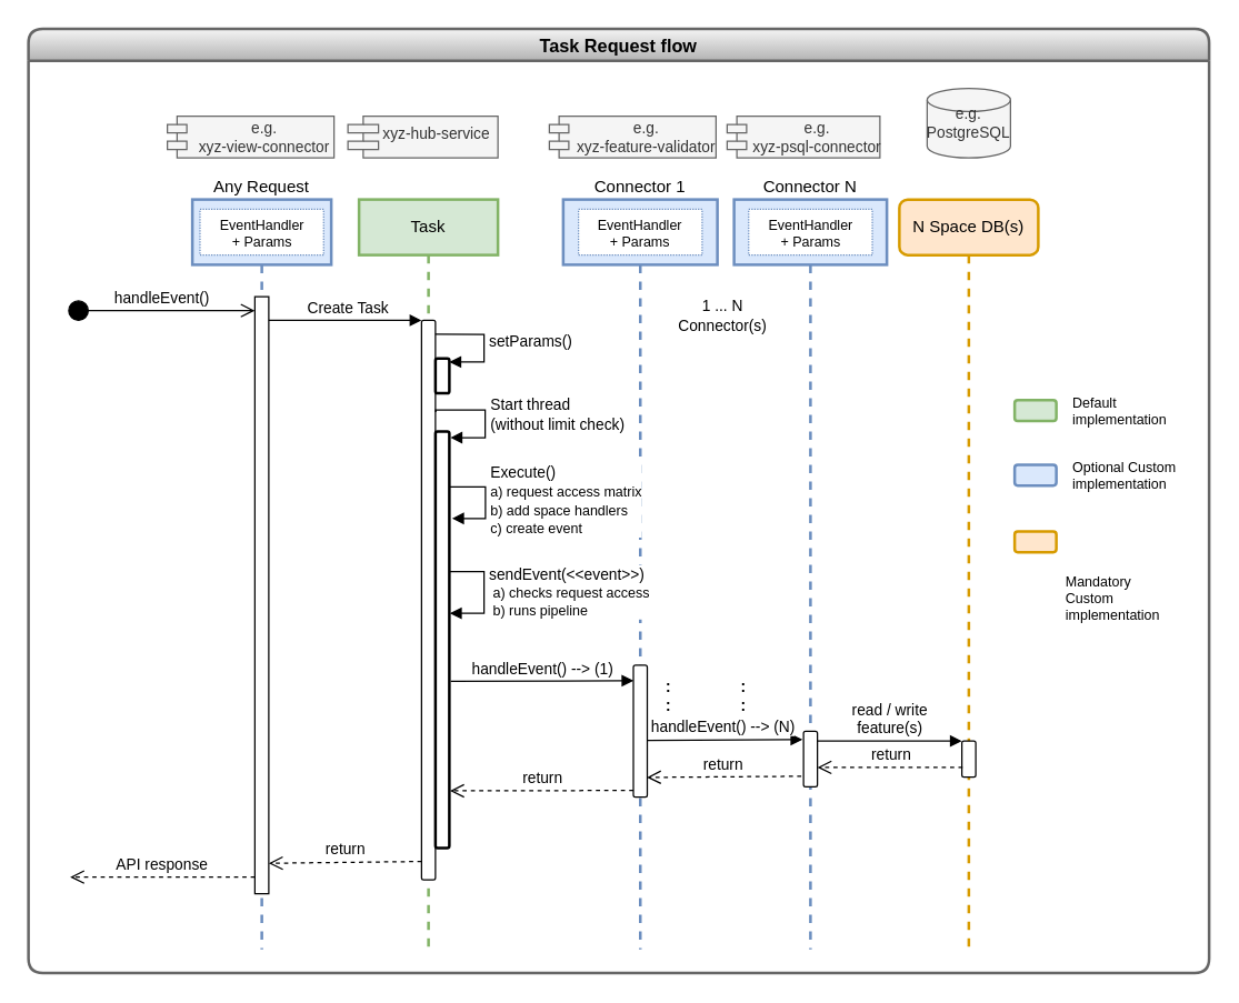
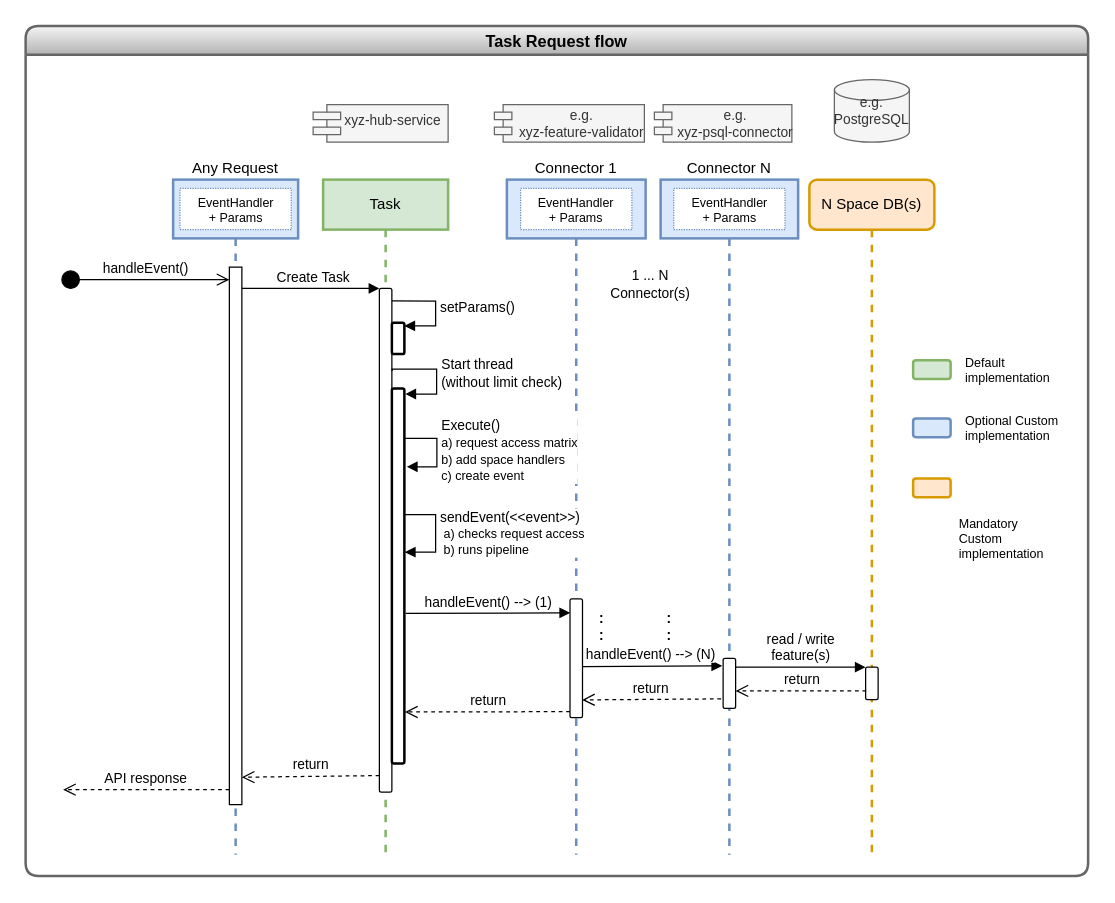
  <mxCell id="0" />
  <mxCell id="1" parent="0" />
  <mxCell id="2" value="Any Request" style="shape=umlLifeline;perimeter=lifelinePerimeter;whiteSpace=wrap;html=1;container=1;collapsible=0;recursiveResize=0;outlineConnect=0;fillColor=#dae8fc;strokeColor=#6c8ebf;strokeWidth=2;size=47;labelPosition=center;verticalLabelPosition=top;align=center;verticalAlign=bottom;" vertex="1" parent="1"><mxGeometry x="138" y="143" width="100" height="540" as="geometry" /></mxCell>
  <mxCell id="3" value="" style="html=1;points=[];perimeter=orthogonalPerimeter;" vertex="1" parent="2"><mxGeometry x="45" y="70" width="10" height="430" as="geometry" /></mxCell>
  <mxCell id="4" value="API response" style="html=1;verticalAlign=bottom;endArrow=open;dashed=1;endSize=8;exitX=0;exitY=0.986;rounded=0;fontSize=11;exitDx=0;exitDy=0;exitPerimeter=0;" edge="1" parent="2"><mxGeometry relative="1" as="geometry"><mxPoint x="-88" y="488" as="targetPoint" /><mxPoint x="45" y="487.928" as="sourcePoint" /></mxGeometry></mxCell>
  <mxCell id="5" value="EventHandler&lt;br&gt;+ Params" style="rounded=0;whiteSpace=wrap;html=1;shadow=0;sketch=0;fontSize=10;strokeColor=#6C8EBF;strokeWidth=1;dashed=1;dashPattern=1 1;" vertex="1" parent="2"><mxGeometry x="5.5" y="7" width="89" height="33" as="geometry" /></mxCell>
  <mxCell id="6" value="Task" style="shape=umlLifeline;perimeter=lifelinePerimeter;whiteSpace=wrap;html=1;container=1;collapsible=0;recursiveResize=0;outlineConnect=0;fillColor=#d5e8d4;strokeColor=#82b366;strokeWidth=2;" vertex="1" parent="1"><mxGeometry x="258" y="143" width="100" height="540" as="geometry" /></mxCell>
  <mxCell id="7" value="" style="html=1;points=[];perimeter=orthogonalPerimeter;rounded=1;shadow=0;sketch=0;fontSize=11;strokeColor=#000000;strokeWidth=1;" vertex="1" parent="6"><mxGeometry x="45" y="87" width="10" height="403" as="geometry" /></mxCell>
  <mxCell id="8" value="setParams()" style="edgeStyle=orthogonalEdgeStyle;html=1;align=left;spacingLeft=2;endArrow=block;rounded=0;entryX=1;entryY=0;fontSize=11;exitX=1;exitY=0.025;exitDx=0;exitDy=0;exitPerimeter=0;" edge="1" parent="6" source="7"><mxGeometry relative="1" as="geometry"><mxPoint x="72" y="97" as="sourcePoint" /><Array as="points"><mxPoint x="90" y="97" /><mxPoint x="90" y="117" /></Array><mxPoint x="65" y="117" as="targetPoint" /></mxGeometry></mxCell>
  <mxCell id="9" value="N Space DB(s)" style="shape=umlLifeline;perimeter=lifelinePerimeter;whiteSpace=wrap;html=1;container=1;collapsible=0;recursiveResize=0;outlineConnect=0;fillColor=#ffe6cc;strokeColor=#d79b00;strokeWidth=2;rounded=1;" vertex="1" parent="1"><mxGeometry x="647" y="143" width="100" height="540" as="geometry" /></mxCell>
  <mxCell id="10" value="handleEvent()" style="html=1;verticalAlign=bottom;startArrow=circle;startFill=1;endArrow=open;startSize=6;endSize=8;rounded=0;fontSize=11;" edge="1" parent="1" target="3"><mxGeometry width="80" relative="1" as="geometry"><mxPoint x="48" y="223" as="sourcePoint" /><mxPoint x="178" y="223" as="targetPoint" /></mxGeometry></mxCell>
  <mxCell id="11" value="xyz-hub-service" style="shape=module;align=left;spacingLeft=20;align=center;verticalAlign=top;rounded=1;shadow=0;sketch=0;fontSize=11;strokeColor=#666666;strokeWidth=1;jettyWidth=22;jettyHeight=6;fillColor=#f5f5f5;fontColor=#333333;" vertex="1" parent="1"><mxGeometry x="250" y="83" width="108" height="30" as="geometry" /></mxCell>
  <mxCell id="12" value="return" style="html=1;verticalAlign=bottom;endArrow=open;dashed=1;endSize=8;exitX=0;exitY=0.986;rounded=0;fontSize=11;exitDx=0;exitDy=0;exitPerimeter=0;entryX=1;entryY=0.949;entryDx=0;entryDy=0;entryPerimeter=0;" edge="1" parent="1" target="3"><mxGeometry relative="1" as="geometry"><mxPoint x="208" y="621" as="targetPoint" /><mxPoint x="303" y="619.78" as="sourcePoint" /></mxGeometry></mxCell>
  <mxCell id="13" value="Task Request flow" style="swimlane;rounded=1;shadow=0;sketch=0;fontSize=13;strokeWidth=2;collapsible=0;fillColor=#f5f5f5;gradientColor=#b3b3b3;strokeColor=#666666;" vertex="1" parent="1"><mxGeometry x="20" y="20" width="850" height="680" as="geometry" /></mxCell>
  <mxCell id="14" value="" style="rounded=1;whiteSpace=wrap;html=1;shadow=0;sketch=0;fontSize=13;strokeColor=#82b366;strokeWidth=2;fillColor=#d5e8d4;" vertex="1" parent="13"><mxGeometry x="710" y="267.5" width="30" height="15" as="geometry" /></mxCell>
  <mxCell id="15" value="Default implementation" style="text;html=1;strokeColor=none;fillColor=none;align=left;verticalAlign=middle;whiteSpace=wrap;rounded=0;shadow=0;sketch=0;fontSize=10;" vertex="1" parent="13"><mxGeometry x="750" y="260" width="60" height="30" as="geometry" /></mxCell>
  <mxCell id="16" value="" style="rounded=1;whiteSpace=wrap;html=1;shadow=0;sketch=0;fontSize=13;strokeColor=#6c8ebf;strokeWidth=2;fillColor=#dae8fc;" vertex="1" parent="13"><mxGeometry x="710" y="314" width="30" height="15" as="geometry" /></mxCell>
  <mxCell id="17" value="Optional Custom implementation" style="text;html=1;strokeColor=none;fillColor=none;align=left;verticalAlign=middle;whiteSpace=wrap;rounded=0;shadow=0;sketch=0;fontSize=10;" vertex="1" parent="13"><mxGeometry x="750" y="306.5" width="80" height="30" as="geometry" /></mxCell>
  <mxCell id="18" value="" style="rounded=1;whiteSpace=wrap;html=1;shadow=0;sketch=0;fontSize=13;strokeColor=#d79b00;strokeWidth=2;fillColor=#ffe6cc;" vertex="1" parent="13"><mxGeometry x="710" y="362" width="30" height="15" as="geometry" /></mxCell>
  <mxCell id="19" value="Mandatory Custom implementation" style="text;html=1;strokeColor=none;fillColor=none;align=left;verticalAlign=middle;whiteSpace=wrap;rounded=0;shadow=0;sketch=0;fontSize=10;" vertex="1" parent="13"><mxGeometry x="745" y="394.5" width="80" height="30" as="geometry" /></mxCell>
  <mxCell id="20" value="Start thread&lt;br&gt;(without limit check)" style="edgeStyle=orthogonalEdgeStyle;html=1;align=left;spacingLeft=2;endArrow=block;rounded=0;entryX=1;entryY=0;fontSize=11;exitX=0.94;exitY=0.067;exitDx=0;exitDy=0;exitPerimeter=0;" edge="1" parent="13"><mxGeometry relative="1" as="geometry"><mxPoint x="293.2" y="276.091" as="sourcePoint" /><Array as="points"><mxPoint x="292.8" y="274.5" /><mxPoint x="328.8" y="274.5" /><mxPoint x="328.8" y="294.5" /></Array><mxPoint x="303.8" y="294.5" as="targetPoint" /></mxGeometry></mxCell>
  <mxCell id="21" value="" style="html=1;points=[];perimeter=orthogonalPerimeter;rounded=1;shadow=0;sketch=0;fontSize=11;strokeColor=#000000;strokeWidth=2;" vertex="1" parent="13"><mxGeometry x="293" y="290" width="10" height="300" as="geometry" /></mxCell>
  <mxCell id="22" value="Connector 1" style="shape=umlLifeline;perimeter=lifelinePerimeter;whiteSpace=wrap;html=1;container=1;collapsible=0;recursiveResize=0;outlineConnect=0;fillColor=#dae8fc;strokeColor=#6C8EBF;strokeWidth=2;size=47;labelPosition=center;verticalLabelPosition=top;align=center;verticalAlign=bottom;" vertex="1" parent="13"><mxGeometry x="385" y="123" width="111" height="540" as="geometry" /></mxCell>
  <mxCell id="23" value="EventHandler&lt;br&gt;+ Params" style="rounded=0;whiteSpace=wrap;html=1;shadow=0;sketch=0;fontSize=10;strokeColor=#6C8EBF;strokeWidth=1;dashed=1;dashPattern=1 1;" vertex="1" parent="22"><mxGeometry x="11" y="7" width="89" height="33" as="geometry" /></mxCell>
  <mxCell id="24" value="" style="html=1;points=[];perimeter=orthogonalPerimeter;rounded=1;shadow=0;sketch=0;fontSize=11;strokeColor=#000000;strokeWidth=1;" vertex="1" parent="22"><mxGeometry x="50.5" y="335.37" width="10" height="95" as="geometry" /></mxCell>
  <mxCell id="25" value=":&lt;br style=&quot;font-size: 11px;&quot;&gt;:" style="text;html=1;strokeColor=none;fillColor=none;align=center;verticalAlign=middle;whiteSpace=wrap;rounded=0;shadow=0;sketch=0;fontSize=11;fontStyle=1" vertex="1" parent="22"><mxGeometry x="60.5" y="343" width="29.5" height="30" as="geometry" /></mxCell>
  <mxCell id="26" value="e.g.&#10;xyz-feature-validator" style="shape=module;align=center;spacingLeft=20;align=center;verticalAlign=middle;rounded=1;shadow=0;sketch=0;fontSize=11;strokeColor=#666666;strokeWidth=1;jettyWidth=14;jettyHeight=6;fillColor=#f5f5f5;fontColor=#333333;labelPosition=center;verticalLabelPosition=middle;" vertex="1" parent="13"><mxGeometry x="375" y="63" width="120" height="30" as="geometry" /></mxCell>
  <mxCell id="27" value="Connector N" style="shape=umlLifeline;perimeter=lifelinePerimeter;whiteSpace=wrap;html=1;container=1;collapsible=0;recursiveResize=0;outlineConnect=0;fillColor=#dae8fc;strokeColor=#6c8ebf;strokeWidth=2;labelPosition=center;verticalLabelPosition=top;align=center;verticalAlign=bottom;size=47;" vertex="1" parent="13"><mxGeometry x="508" y="123" width="110" height="540" as="geometry" /></mxCell>
  <mxCell id="28" value="" style="html=1;points=[];perimeter=orthogonalPerimeter;rounded=1;shadow=0;sketch=0;fontSize=11;strokeColor=#000000;strokeWidth=1;" vertex="1" parent="27"><mxGeometry x="50" y="383" width="10" height="39.99" as="geometry" /></mxCell>
  <mxCell id="29" value="EventHandler&lt;br&gt;+ Params" style="rounded=0;whiteSpace=wrap;html=1;shadow=0;sketch=0;fontSize=10;strokeColor=#6C8EBF;strokeWidth=1;dashed=1;dashPattern=1 1;" vertex="1" parent="27"><mxGeometry x="10.5" y="7" width="89" height="33" as="geometry" /></mxCell>
  <mxCell id="30" value=":&lt;br style=&quot;font-size: 11px;&quot;&gt;:" style="text;html=1;strokeColor=none;fillColor=none;align=center;verticalAlign=middle;whiteSpace=wrap;rounded=0;shadow=0;sketch=0;fontSize=11;fontStyle=1" vertex="1" parent="27"><mxGeometry x="-8" y="343" width="29.5" height="30" as="geometry" /></mxCell>
  <mxCell id="31" value="e.g.&#10;xyz-psql-connector" style="shape=module;align=center;spacingLeft=20;align=center;verticalAlign=middle;rounded=1;shadow=0;sketch=0;fontSize=11;strokeColor=#666666;strokeWidth=1;jettyWidth=14;jettyHeight=6;fillColor=#f5f5f5;fontColor=#333333;labelPosition=center;verticalLabelPosition=middle;" vertex="1" parent="13"><mxGeometry x="503" y="63" width="110" height="30" as="geometry" /></mxCell>
  <mxCell id="32" value="handleEvent() --&amp;gt; (1)" style="html=1;verticalAlign=bottom;endArrow=block;entryX=0.01;entryY=0.118;rounded=0;fontSize=11;entryDx=0;entryDy=0;entryPerimeter=0;exitX=1.1;exitY=0.6;exitDx=0;exitDy=0;exitPerimeter=0;" edge="1" parent="13" target="24" source="21"><mxGeometry relative="1" as="geometry"><mxPoint x="310" y="450" as="sourcePoint" /></mxGeometry></mxCell>
  <mxCell id="33" value="handleEvent() --&amp;gt; (N)" style="html=1;verticalAlign=bottom;endArrow=block;entryX=-0.08;entryY=0.15;rounded=0;fontSize=11;entryDx=0;entryDy=0;entryPerimeter=0;exitX=1;exitY=0.57;exitDx=0;exitDy=0;exitPerimeter=0;" edge="1" parent="13" source="24" target="28"><mxGeometry x="-0.024" relative="1" as="geometry"><mxPoint x="313.5" y="480.022" as="sourcePoint" /><mxPoint x="445.6" y="479.58" as="targetPoint" /><mxPoint as="offset" /></mxGeometry></mxCell>
  <mxCell id="34" value="return" style="html=1;verticalAlign=bottom;endArrow=open;dashed=1;endSize=8;exitX=-0.16;exitY=0.81;rounded=0;fontSize=11;exitDx=0;exitDy=0;exitPerimeter=0;entryX=0.97;entryY=0.851;entryDx=0;entryDy=0;entryPerimeter=0;" edge="1" parent="13" source="28" target="24"><mxGeometry relative="1" as="geometry"><mxPoint x="350" y="567" as="targetPoint" /><mxPoint x="431" y="567.001" as="sourcePoint" /></mxGeometry></mxCell>
  <mxCell id="35" value="return" style="html=1;verticalAlign=bottom;endArrow=open;dashed=1;endSize=8;exitX=0;exitY=0.95;rounded=0;fontSize=11;entryX=1.05;entryY=0.863;entryDx=0;entryDy=0;entryPerimeter=0;" edge="1" parent="13" source="24" target="21"><mxGeometry relative="1" as="geometry"><mxPoint x="330" y="506" as="targetPoint" /></mxGeometry></mxCell>
  <mxCell id="36" value="" style="html=1;points=[];perimeter=orthogonalPerimeter;rounded=1;shadow=0;sketch=0;fontSize=11;strokeColor=#000000;strokeWidth=1;" vertex="1" parent="13"><mxGeometry x="672" y="513" width="10" height="25.99" as="geometry" /></mxCell>
  <mxCell id="37" value="read / write&lt;br&gt;feature(s)" style="html=1;verticalAlign=bottom;endArrow=block;entryX=0;entryY=0;rounded=0;fontSize=11;" edge="1" parent="13" target="36" source="28"><mxGeometry relative="1" as="geometry"><mxPoint x="570" y="513" as="sourcePoint" /></mxGeometry></mxCell>
  <mxCell id="38" value="return" style="html=1;verticalAlign=bottom;endArrow=open;dashed=1;endSize=8;exitX=0.05;exitY=0.731;rounded=0;fontSize=11;exitDx=0;exitDy=0;exitPerimeter=0;" edge="1" parent="13" source="36" target="28"><mxGeometry relative="1" as="geometry"><mxPoint x="570" y="532" as="targetPoint" /><mxPoint x="566.4" y="548.392" as="sourcePoint" /></mxGeometry></mxCell>
  <mxCell id="39" value="1 ... N&lt;br&gt;Connector(s)" style="text;html=1;strokeColor=none;fillColor=none;align=center;verticalAlign=middle;whiteSpace=wrap;rounded=0;shadow=0;dashed=1;dashPattern=1 1;sketch=0;fontSize=11;fontStyle=0" vertex="1" parent="13"><mxGeometry x="470" y="197" width="60" height="20" as="geometry" /></mxCell>
  <mxCell id="40" value="e.g. PostgreSQL" style="strokeWidth=1;html=1;shape=mxgraph.flowchart.database;whiteSpace=wrap;rounded=1;shadow=0;sketch=0;fontSize=11;fillColor=#f5f5f5;fontColor=#333333;strokeColor=#666666;" vertex="1" parent="13"><mxGeometry x="647" y="43" width="60" height="50" as="geometry" /></mxCell>
  <mxCell id="41" value="" style="html=1;points=[];perimeter=orthogonalPerimeter;rounded=1;shadow=0;sketch=0;fontSize=11;strokeColor=#000000;strokeWidth=2;" vertex="1" parent="13"><mxGeometry x="293" y="237.5" width="10" height="25" as="geometry" /></mxCell>
  <mxCell id="42" value="Execute()&lt;br&gt;&lt;font style=&quot;font-size: 10px&quot;&gt;a) request access matrix&lt;br&gt;b) add space handlers&lt;br&gt;c) create event&lt;/font&gt;" style="edgeStyle=orthogonalEdgeStyle;html=1;align=left;spacingLeft=2;endArrow=block;rounded=0;fontSize=11;exitX=1;exitY=0.043;exitDx=0;exitDy=0;exitPerimeter=0;entryX=1.2;entryY=0.119;entryDx=0;entryDy=0;entryPerimeter=0;" edge="1" parent="13"><mxGeometry relative="1" as="geometry"><mxPoint x="303" y="329.9" as="sourcePoint" /><Array as="points"><mxPoint x="329" y="330" /><mxPoint x="329" y="353" /></Array><mxPoint x="305" y="352.7" as="targetPoint" /></mxGeometry></mxCell>
- <mxCell id="43" value="e.g.&#10;xyz-view-connector" style="shape=module;align=center;spacingLeft=20;align=center;verticalAlign=middle;rounded=1;shadow=0;sketch=0;fontSize=11;strokeColor=#666666;strokeWidth=1;jettyWidth=14;jettyHeight=6;fillColor=#f5f5f5;fontColor=#333333;labelPosition=center;verticalLabelPosition=middle;" vertex="1" parent="13"><mxGeometry x="100" y="63" width="120" height="30" as="geometry" /></mxCell>
  <mxCell id="44" value="sendEvent(&amp;lt;&amp;lt;event&amp;gt;&amp;gt;)&lt;br&gt;&lt;font style=&quot;font-size: 10px&quot;&gt;&amp;nbsp;a) checks request access&lt;br&gt;&amp;nbsp;b) runs pipeline&lt;/font&gt;" style="edgeStyle=orthogonalEdgeStyle;html=1;align=left;spacingLeft=2;endArrow=block;rounded=0;entryX=1;entryY=0;fontSize=11;" edge="1" parent="1"><mxGeometry relative="1" as="geometry"><mxPoint x="323" y="411" as="sourcePoint" /><Array as="points"><mxPoint x="348" y="411" /><mxPoint x="348" y="441" /></Array><mxPoint x="323.4" y="441" as="targetPoint" /></mxGeometry></mxCell>
  <mxCell id="45" value="Create Task&lt;font style=&quot;font-size: 10px&quot;&gt;&lt;br&gt;&lt;/font&gt;" style="html=1;verticalAlign=bottom;endArrow=block;entryX=0;entryY=0;rounded=0;fontSize=11;labelBackgroundColor=none;" edge="1" target="7" parent="1"><mxGeometry x="0.036" relative="1" as="geometry"><mxPoint x="193" y="230" as="sourcePoint" /><mxPoint as="offset" /></mxGeometry></mxCell>
